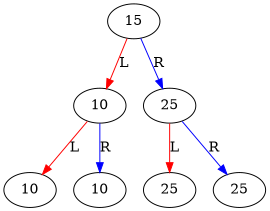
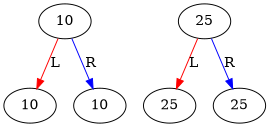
  digraph {
    edge [color=red]
    n1 [label=10]
    n2 [label=10]
    n3 [label=10]
    n4 [label=25]
    n5 [label=25]
    n6 [label=25]
-   n7 [label=15]
    n3 -> n1 [label=L]
    n3 -> n2 [color=blue label=R]
    n6 -> n4 [label=L]
    n6 -> n5 [color=blue label=R]
-   n7 -> n3 [label=L]
-   n7 -> n6 [color=blue label=R]
  }
